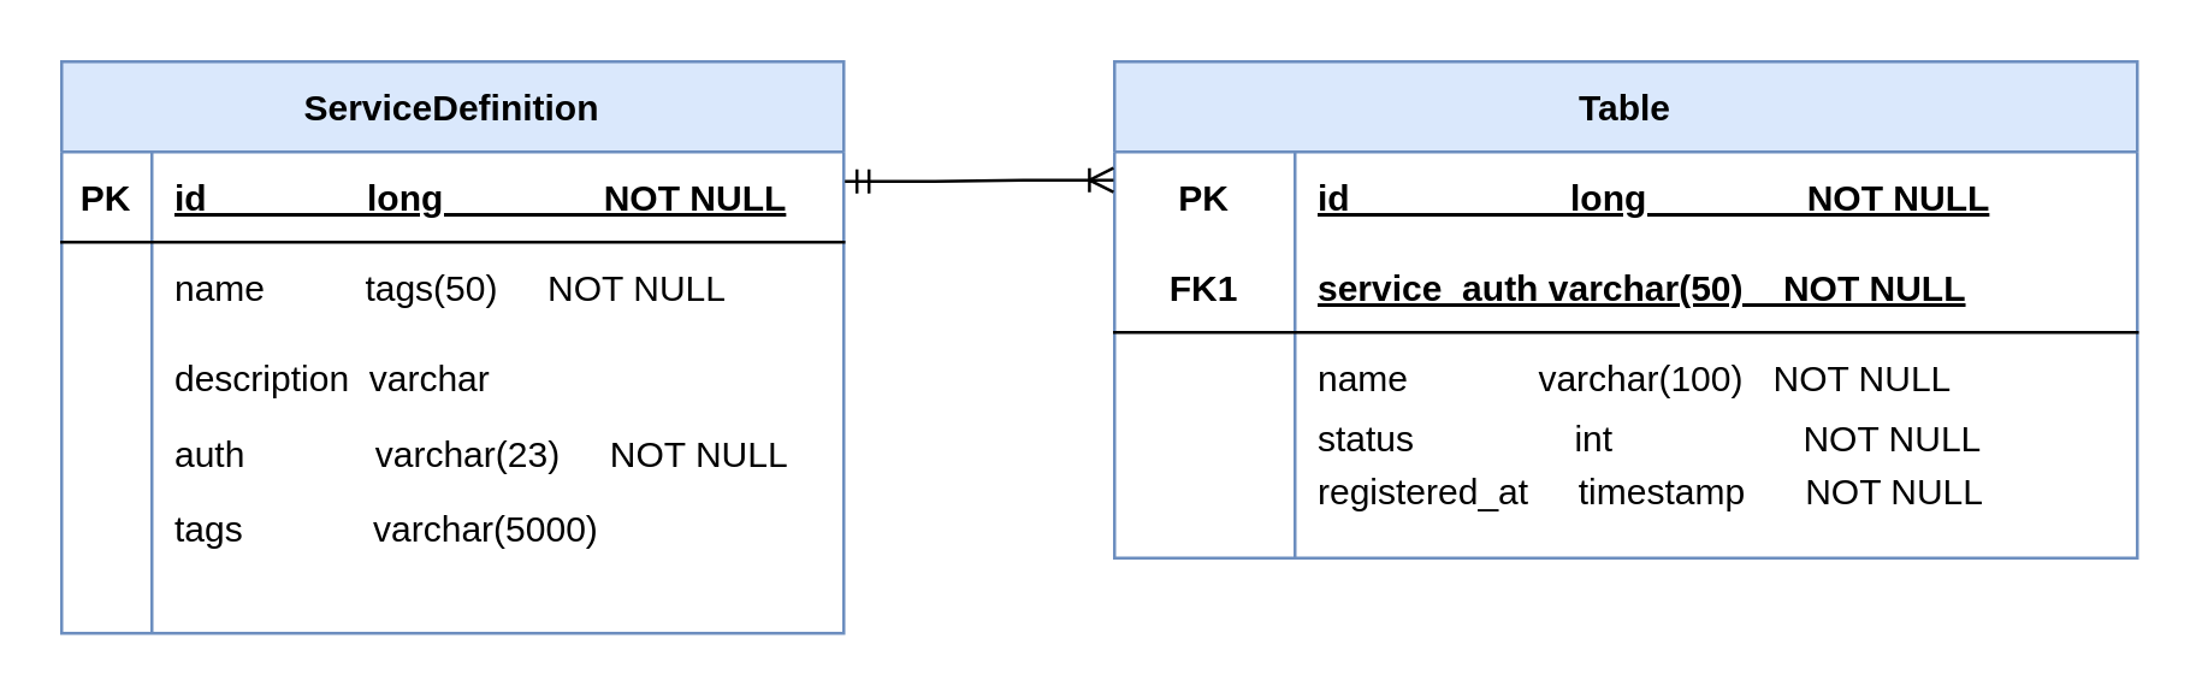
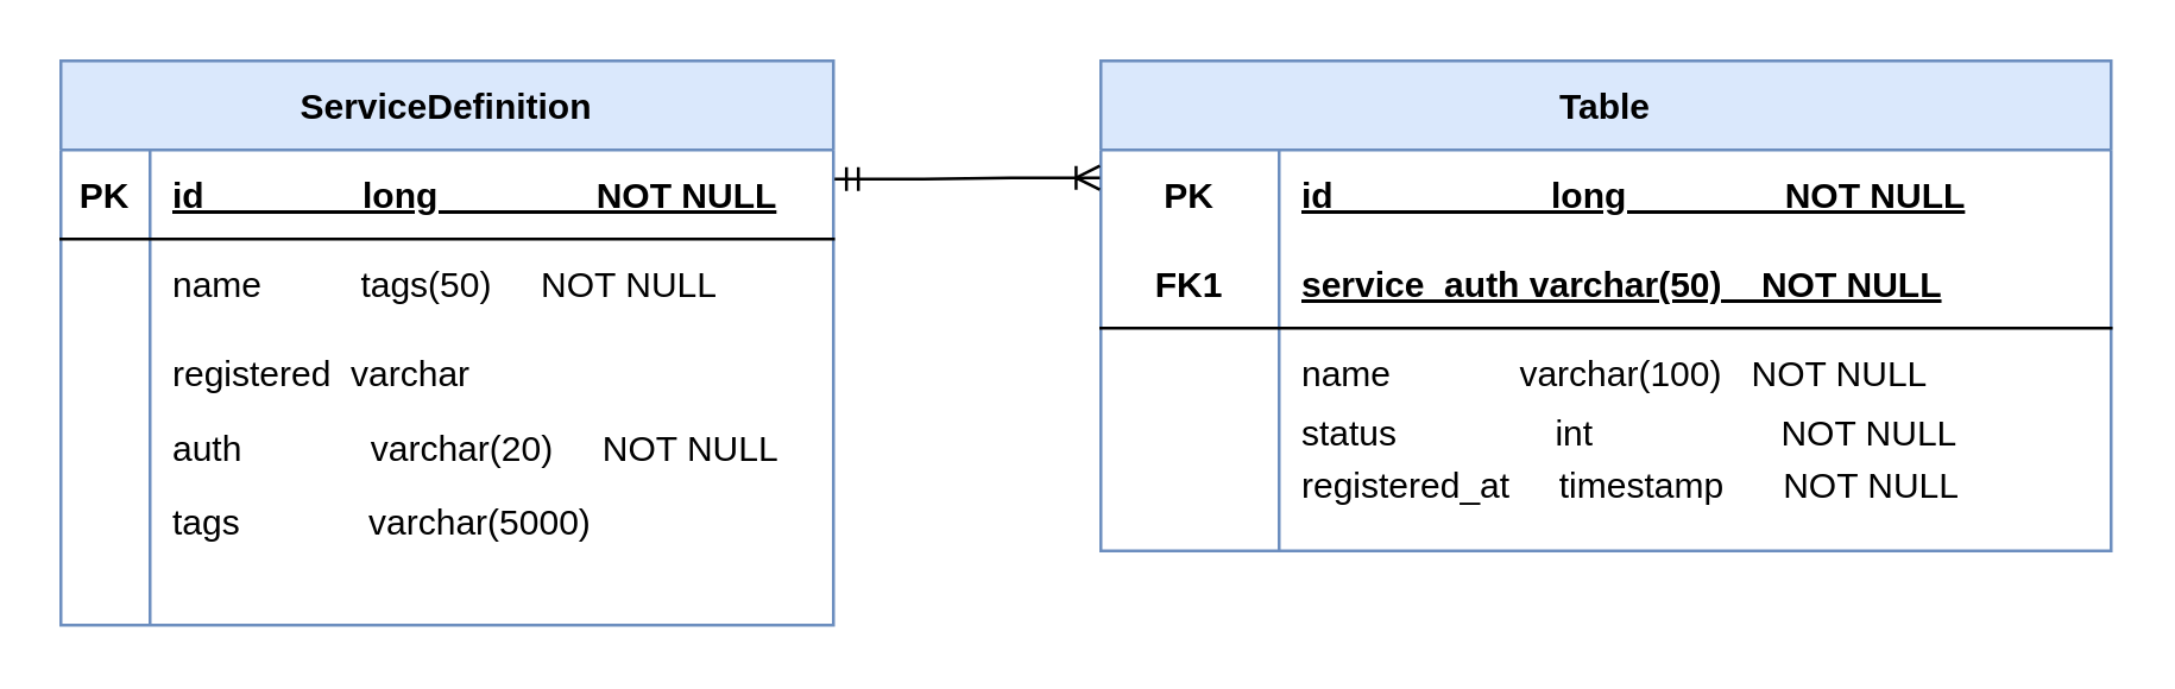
  <mxCell id="0" />
  <mxCell id="1" parent="0" />
  <mxCell id="2" value="ServiceDefinition" style="shape=table;startSize=30;container=1;collapsible=1;childLayout=tableLayout;fixedRows=1;rowLines=0;fontStyle=1;align=center;resizeLast=1;fillColor=#dae8fc;strokeColor=#6c8ebf;" vertex="1" parent="1"><mxGeometry x="20" y="20" width="260" height="190" as="geometry" /></mxCell>
  <mxCell id="3" value="" style="shape=tableRow;horizontal=0;startSize=0;swimlaneHead=0;swimlaneBody=0;fillColor=none;collapsible=0;dropTarget=0;points=[[0,0.5],[1,0.5]];portConstraint=eastwest;top=0;left=0;right=0;bottom=1;" vertex="1" parent="2"><mxGeometry y="30" width="260" height="30" as="geometry" /></mxCell>
  <mxCell id="4" value="PK" style="shape=partialRectangle;connectable=0;fillColor=none;top=0;left=0;bottom=0;right=0;fontStyle=1;overflow=hidden;" vertex="1" parent="3"><mxGeometry width="30" height="30" as="geometry"><mxRectangle width="30" height="30" as="alternateBounds" /></mxGeometry></mxCell>
  <mxCell id="5" value="id                long                NOT NULL" style="shape=partialRectangle;connectable=0;fillColor=none;top=0;left=0;bottom=0;right=0;align=left;spacingLeft=6;fontStyle=5;overflow=hidden;" vertex="1" parent="3"><mxGeometry x="30" width="230" height="30" as="geometry"><mxRectangle width="230" height="30" as="alternateBounds" /></mxGeometry></mxCell>
  <mxCell id="6" value="" style="shape=tableRow;horizontal=0;startSize=0;swimlaneHead=0;swimlaneBody=0;fillColor=none;collapsible=0;dropTarget=0;points=[[0,0.5],[1,0.5]];portConstraint=eastwest;top=0;left=0;right=0;bottom=0;" vertex="1" parent="2"><mxGeometry y="60" width="260" height="30" as="geometry" /></mxCell>
  <mxCell id="7" value="" style="shape=partialRectangle;connectable=0;fillColor=none;top=0;left=0;bottom=0;right=0;editable=1;overflow=hidden;" vertex="1" parent="6"><mxGeometry width="30" height="30" as="geometry"><mxRectangle width="30" height="30" as="alternateBounds" /></mxGeometry></mxCell>
  <mxCell id="8" value="name          tags(50)     NOT NULL" style="shape=partialRectangle;connectable=0;fillColor=none;top=0;left=0;bottom=0;right=0;align=left;spacingLeft=6;overflow=hidden;" vertex="1" parent="6"><mxGeometry x="30" width="230" height="30" as="geometry"><mxRectangle width="230" height="30" as="alternateBounds" /></mxGeometry></mxCell>
  <mxCell id="9" value="" style="shape=tableRow;horizontal=0;startSize=0;swimlaneHead=0;swimlaneBody=0;fillColor=none;collapsible=0;dropTarget=0;points=[[0,0.5],[1,0.5]];portConstraint=eastwest;top=0;left=0;right=0;bottom=0;" vertex="1" parent="2"><mxGeometry y="90" width="260" height="30" as="geometry" /></mxCell>
  <mxCell id="10" value="" style="shape=partialRectangle;connectable=0;fillColor=none;top=0;left=0;bottom=0;right=0;editable=1;overflow=hidden;" vertex="1" parent="9"><mxGeometry width="30" height="30" as="geometry"><mxRectangle width="30" height="30" as="alternateBounds" /></mxGeometry></mxCell>
- <mxCell id="11" value="description  varchar" style="shape=partialRectangle;connectable=0;fillColor=none;top=0;left=0;bottom=0;right=0;align=left;spacingLeft=6;overflow=hidden;" vertex="1" parent="9"><mxGeometry x="30" width="230" height="30" as="geometry"><mxRectangle width="230" height="30" as="alternateBounds" /></mxGeometry></mxCell>
+ <mxCell id="11" value="registered  varchar" style="shape=partialRectangle;connectable=0;fillColor=none;top=0;left=0;bottom=0;right=0;align=left;spacingLeft=6;overflow=hidden;" vertex="1" parent="9"><mxGeometry x="30" width="230" height="30" as="geometry"><mxRectangle width="230" height="30" as="alternateBounds" /></mxGeometry></mxCell>
  <mxCell id="12" value="" style="shape=tableRow;horizontal=0;startSize=0;swimlaneHead=0;swimlaneBody=0;fillColor=none;collapsible=0;dropTarget=0;points=[[0,0.5],[1,0.5]];portConstraint=eastwest;top=0;left=0;right=0;bottom=0;" vertex="1" parent="2"><mxGeometry y="120" width="260" height="70" as="geometry" /></mxCell>
  <mxCell id="13" value="" style="shape=partialRectangle;connectable=0;fillColor=none;top=0;left=0;bottom=0;right=0;editable=1;overflow=hidden;" vertex="1" parent="12"><mxGeometry width="30" height="70" as="geometry"><mxRectangle width="30" height="70" as="alternateBounds" /></mxGeometry></mxCell>
  <mxCell id="14" value="tags             varchar(5000) " style="shape=partialRectangle;connectable=0;fillColor=none;top=0;left=0;bottom=0;right=0;align=left;spacingLeft=6;overflow=hidden;" vertex="1" parent="12"><mxGeometry x="30" width="230" height="70" as="geometry"><mxRectangle width="230" height="70" as="alternateBounds" /></mxGeometry></mxCell>
- <mxCell id="15" value="auth             varchar(23)     NOT NULL" style="shape=partialRectangle;connectable=0;fillColor=none;top=0;left=0;bottom=0;right=0;align=left;spacingLeft=6;overflow=hidden;" vertex="1" parent="1"><mxGeometry x="50" y="135" width="230" height="30" as="geometry"><mxRectangle width="230" height="30" as="alternateBounds" /></mxGeometry></mxCell>
+ <mxCell id="15" value="auth             varchar(20)     NOT NULL" style="shape=partialRectangle;connectable=0;fillColor=none;top=0;left=0;bottom=0;right=0;align=left;spacingLeft=6;overflow=hidden;" vertex="1" parent="1"><mxGeometry x="50" y="135" width="230" height="30" as="geometry"><mxRectangle width="230" height="30" as="alternateBounds" /></mxGeometry></mxCell>
  <mxCell id="16" value="Table" style="shape=table;startSize=30;container=1;collapsible=1;childLayout=tableLayout;fixedRows=1;rowLines=0;fontStyle=1;align=center;resizeLast=1;fillColor=#dae8fc;strokeColor=#6c8ebf;" vertex="1" parent="1"><mxGeometry x="370" y="20" width="340" height="165" as="geometry" /></mxCell>
  <mxCell id="17" value="" style="shape=tableRow;horizontal=0;startSize=0;swimlaneHead=0;swimlaneBody=0;fillColor=none;collapsible=0;dropTarget=0;points=[[0,0.5],[1,0.5]];portConstraint=eastwest;top=0;left=0;right=0;bottom=0;" vertex="1" parent="16"><mxGeometry y="30" width="340" height="30" as="geometry" /></mxCell>
  <mxCell id="18" value="PK" style="shape=partialRectangle;connectable=0;fillColor=none;top=0;left=0;bottom=0;right=0;fontStyle=1;overflow=hidden;" vertex="1" parent="17"><mxGeometry width="60" height="30" as="geometry"><mxRectangle width="60" height="30" as="alternateBounds" /></mxGeometry></mxCell>
  <mxCell id="19" value="id                      long                NOT NULL" style="shape=partialRectangle;connectable=0;fillColor=none;top=0;left=0;bottom=0;right=0;align=left;spacingLeft=6;fontStyle=5;overflow=hidden;" vertex="1" parent="17"><mxGeometry x="60" width="280" height="30" as="geometry"><mxRectangle width="280" height="30" as="alternateBounds" /></mxGeometry></mxCell>
  <mxCell id="20" value="" style="shape=tableRow;horizontal=0;startSize=0;swimlaneHead=0;swimlaneBody=0;fillColor=none;collapsible=0;dropTarget=0;points=[[0,0.5],[1,0.5]];portConstraint=eastwest;top=0;left=0;right=0;bottom=1;" vertex="1" parent="16"><mxGeometry y="60" width="340" height="30" as="geometry" /></mxCell>
  <mxCell id="21" value="FK1" style="shape=partialRectangle;connectable=0;fillColor=none;top=0;left=0;bottom=0;right=0;fontStyle=1;overflow=hidden;" vertex="1" parent="20"><mxGeometry width="60" height="30" as="geometry"><mxRectangle width="60" height="30" as="alternateBounds" /></mxGeometry></mxCell>
  <mxCell id="22" value="service_auth varchar(50)    NOT NULL" style="shape=partialRectangle;connectable=0;fillColor=none;top=0;left=0;bottom=0;right=0;align=left;spacingLeft=6;fontStyle=5;overflow=hidden;" vertex="1" parent="20"><mxGeometry x="60" width="280" height="30" as="geometry"><mxRectangle width="280" height="30" as="alternateBounds" /></mxGeometry></mxCell>
  <mxCell id="23" value="" style="shape=tableRow;horizontal=0;startSize=0;swimlaneHead=0;swimlaneBody=0;fillColor=none;collapsible=0;dropTarget=0;points=[[0,0.5],[1,0.5]];portConstraint=eastwest;top=0;left=0;right=0;bottom=0;" vertex="1" parent="16"><mxGeometry y="90" width="340" height="30" as="geometry" /></mxCell>
  <mxCell id="24" value="" style="shape=partialRectangle;connectable=0;fillColor=none;top=0;left=0;bottom=0;right=0;editable=1;overflow=hidden;" vertex="1" parent="23"><mxGeometry width="60" height="30" as="geometry"><mxRectangle width="60" height="30" as="alternateBounds" /></mxGeometry></mxCell>
  <mxCell id="25" value="name             varchar(100)   NOT NULL" style="shape=partialRectangle;connectable=0;fillColor=none;top=0;left=0;bottom=0;right=0;align=left;spacingLeft=6;overflow=hidden;" vertex="1" parent="23"><mxGeometry x="60" width="280" height="30" as="geometry"><mxRectangle width="280" height="30" as="alternateBounds" /></mxGeometry></mxCell>
  <mxCell id="26" value="" style="shape=tableRow;horizontal=0;startSize=0;swimlaneHead=0;swimlaneBody=0;fillColor=none;collapsible=0;dropTarget=0;points=[[0,0.5],[1,0.5]];portConstraint=eastwest;top=0;left=0;right=0;bottom=0;" vertex="1" parent="16"><mxGeometry y="120" width="340" height="45" as="geometry" /></mxCell>
  <mxCell id="27" value="" style="shape=partialRectangle;connectable=0;fillColor=none;top=0;left=0;bottom=0;right=0;editable=1;overflow=hidden;" vertex="1" parent="26"><mxGeometry width="60" height="45" as="geometry"><mxRectangle width="60" height="45" as="alternateBounds" /></mxGeometry></mxCell>
  <mxCell id="28" value="registered_at     timestamp      NOT NULL" style="shape=partialRectangle;connectable=0;fillColor=none;top=0;left=0;bottom=0;right=0;align=left;spacingLeft=6;overflow=hidden;" vertex="1" parent="26"><mxGeometry x="60" width="280" height="45" as="geometry"><mxRectangle width="280" height="45" as="alternateBounds" /></mxGeometry></mxCell>
  <mxCell id="29" value="status                int                   NOT NULL" style="shape=partialRectangle;connectable=0;fillColor=none;top=0;left=0;bottom=0;right=0;align=left;spacingLeft=6;overflow=hidden;" vertex="1" parent="1"><mxGeometry x="430" y="135" width="280" height="20" as="geometry"><mxRectangle width="280" height="20" as="alternateBounds" /></mxGeometry></mxCell>
  <mxCell id="30" value="" style="edgeStyle=entityRelationEdgeStyle;fontSize=12;html=1;endArrow=ERoneToMany;startArrow=ERmandOne;rounded=0;exitX=1.013;exitY=0.327;exitDx=0;exitDy=0;exitPerimeter=0;entryX=-0.001;entryY=0.312;entryDx=0;entryDy=0;entryPerimeter=0;" edge="1" parent="1" target="17"><mxGeometry width="100" height="100" relative="1" as="geometry"><mxPoint x="280.38" y="59.81" as="sourcePoint" /><mxPoint x="367.68" y="59.81" as="targetPoint" /></mxGeometry></mxCell>
